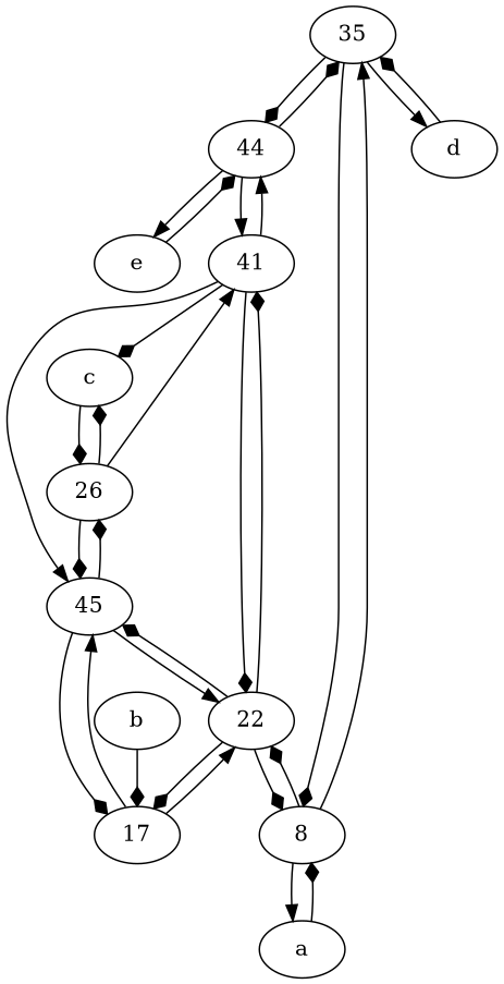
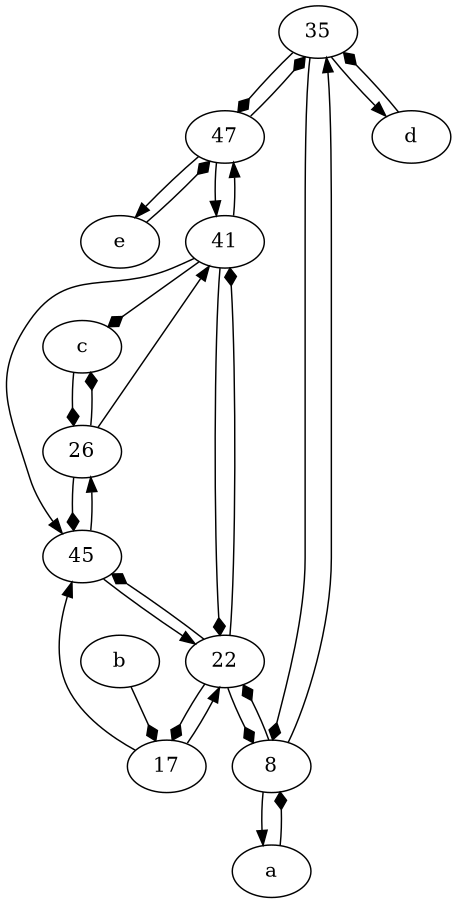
  digraph {
    edge [arrowhead=diamond]
    35
-   44
+   44 [label=47]
    8
    d
    41
    e
    22
    a
    45
    c
    26
    17
    b
    35 -> 44
    35 -> 8
    35 -> d [arrowhead=normal]
    44 -> 35
    44 -> 41 [arrowhead=normal]
    44 -> e [arrowhead=normal]
    8 -> 35 [arrowhead=normal]
    8 -> 22
    8 -> a [arrowhead=normal]
    d -> 35
    41 -> 44 [arrowhead=normal]
    41 -> 22
    41 -> 45 [arrowhead=normal]
    41 -> c
    e -> 44
    22 -> 8
    22 -> 41
    22 -> 45
    22 -> 17
    a -> 8
    45 -> 22 [arrowhead=normal]
-   45 -> 26
-   45 -> 17
+   45 -> 26 [arrowhead=normal]
    c -> 26
    26 -> 41 [arrowhead=normal]
    26 -> 45
    26 -> c
    17 -> 22 [arrowhead=normal]
    17 -> 45 [arrowhead=normal]
    b -> 17
  }
